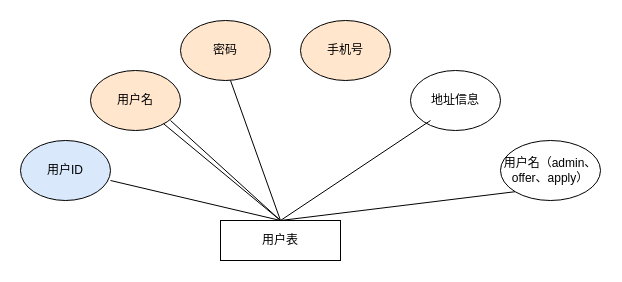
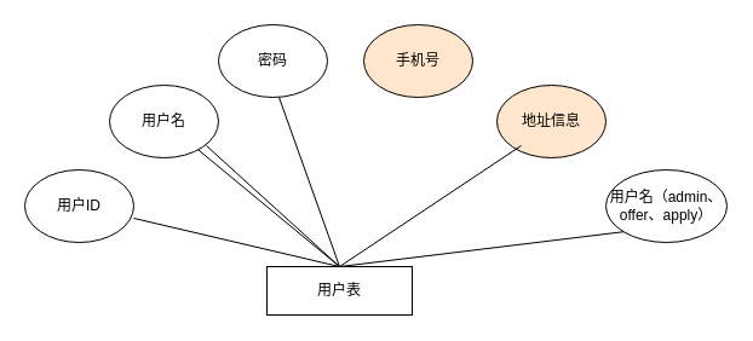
  <mxCell id="0" />
  <mxCell id="1" parent="0" />
  <mxCell id="2" value="用户表" style="rounded=0;whiteSpace=wrap;html=1;" vertex="1" parent="1"><mxGeometry x="220" y="220" width="120" height="40" as="geometry" /></mxCell>
- <mxCell id="3" value="用户ID" style="ellipse;whiteSpace=wrap;html=1;fillColor=#dae8fc;" vertex="1" parent="1"><mxGeometry x="20" y="140" width="90" height="60" as="geometry" /></mxCell>
- <mxCell id="4" value="用户名" style="ellipse;whiteSpace=wrap;html=1;fillColor=#ffe6cc;" vertex="1" parent="1"><mxGeometry x="90" y="70" width="90" height="60" as="geometry" /></mxCell>
- <mxCell id="5" value="密码" style="ellipse;whiteSpace=wrap;html=1;fillColor=#ffe6cc;" vertex="1" parent="1"><mxGeometry x="180" y="20" width="90" height="60" as="geometry" /></mxCell>
+ <mxCell id="3" value="用户ID" style="ellipse;whiteSpace=wrap;html=1;" vertex="1" parent="1"><mxGeometry x="20" y="140" width="90" height="60" as="geometry" /></mxCell>
+ <mxCell id="4" value="用户名" style="ellipse;whiteSpace=wrap;html=1;" vertex="1" parent="1"><mxGeometry x="90" y="70" width="90" height="60" as="geometry" /></mxCell>
+ <mxCell id="5" value="密码" style="ellipse;whiteSpace=wrap;html=1;" vertex="1" parent="1"><mxGeometry x="180" y="20" width="90" height="60" as="geometry" /></mxCell>
  <mxCell id="6" value="手机号" style="ellipse;whiteSpace=wrap;html=1;fillColor=#ffe6cc;" vertex="1" parent="1"><mxGeometry x="300" y="20" width="90" height="60" as="geometry" /></mxCell>
- <mxCell id="7" value="地址信息" style="ellipse;whiteSpace=wrap;html=1;" vertex="1" parent="1"><mxGeometry x="410" y="70" width="90" height="60" as="geometry" /></mxCell>
+ <mxCell id="7" value="地址信息" style="ellipse;whiteSpace=wrap;html=1;fillColor=#ffe6cc;" vertex="1" parent="1"><mxGeometry x="410" y="70" width="90" height="60" as="geometry" /></mxCell>
  <mxCell id="8" value="用户名（admin、offer、apply）" style="ellipse;whiteSpace=wrap;html=1;" vertex="1" parent="1"><mxGeometry x="500" y="140" width="100" height="60" as="geometry" /></mxCell>
  <mxCell id="9" value="" style="endArrow=none;html=1;rounded=0;exitX=0.5;exitY=0;exitDx=0;exitDy=0;" edge="1" parent="1" source="2"><mxGeometry width="50" height="50" relative="1" as="geometry"><mxPoint x="320" y="330" as="sourcePoint" /><mxPoint x="110" y="180" as="targetPoint" /></mxGeometry></mxCell>
  <mxCell id="10" value="" style="endArrow=none;html=1;rounded=0;" edge="1" parent="1"><mxGeometry width="50" height="50" relative="1" as="geometry"><mxPoint x="280" y="220" as="sourcePoint" /><mxPoint x="170" y="120" as="targetPoint" /></mxGeometry></mxCell>
  <mxCell id="11" value="" style="endArrow=none;html=1;rounded=0;" edge="1" parent="1"><mxGeometry width="50" height="50" relative="1" as="geometry"><mxPoint x="280" y="220" as="sourcePoint" /><mxPoint x="230" y="80" as="targetPoint" /></mxGeometry></mxCell>
  <mxCell id="12" value="" style="endArrow=none;html=1;rounded=0;exitX=0.5;exitY=0;exitDx=0;exitDy=0;" edge="1" parent="1" source="2" target="4"><mxGeometry width="50" height="50" relative="1" as="geometry"><mxPoint x="310" y="250" as="sourcePoint" /><mxPoint x="140" y="210" as="targetPoint" /></mxGeometry></mxCell>
  <mxCell id="13" value="" style="endArrow=none;html=1;rounded=0;exitX=0.5;exitY=0;exitDx=0;exitDy=0;" edge="1" parent="1" source="2"><mxGeometry width="50" height="50" relative="1" as="geometry"><mxPoint x="320" y="260" as="sourcePoint" /><mxPoint x="430" y="120" as="targetPoint" /></mxGeometry></mxCell>
  <mxCell id="14" value="" style="endArrow=none;html=1;rounded=0;entryX=0;entryY=1;entryDx=0;entryDy=0;" edge="1" parent="1" target="8"><mxGeometry width="50" height="50" relative="1" as="geometry"><mxPoint x="280" y="220" as="sourcePoint" /><mxPoint x="160" y="230" as="targetPoint" /></mxGeometry></mxCell>
